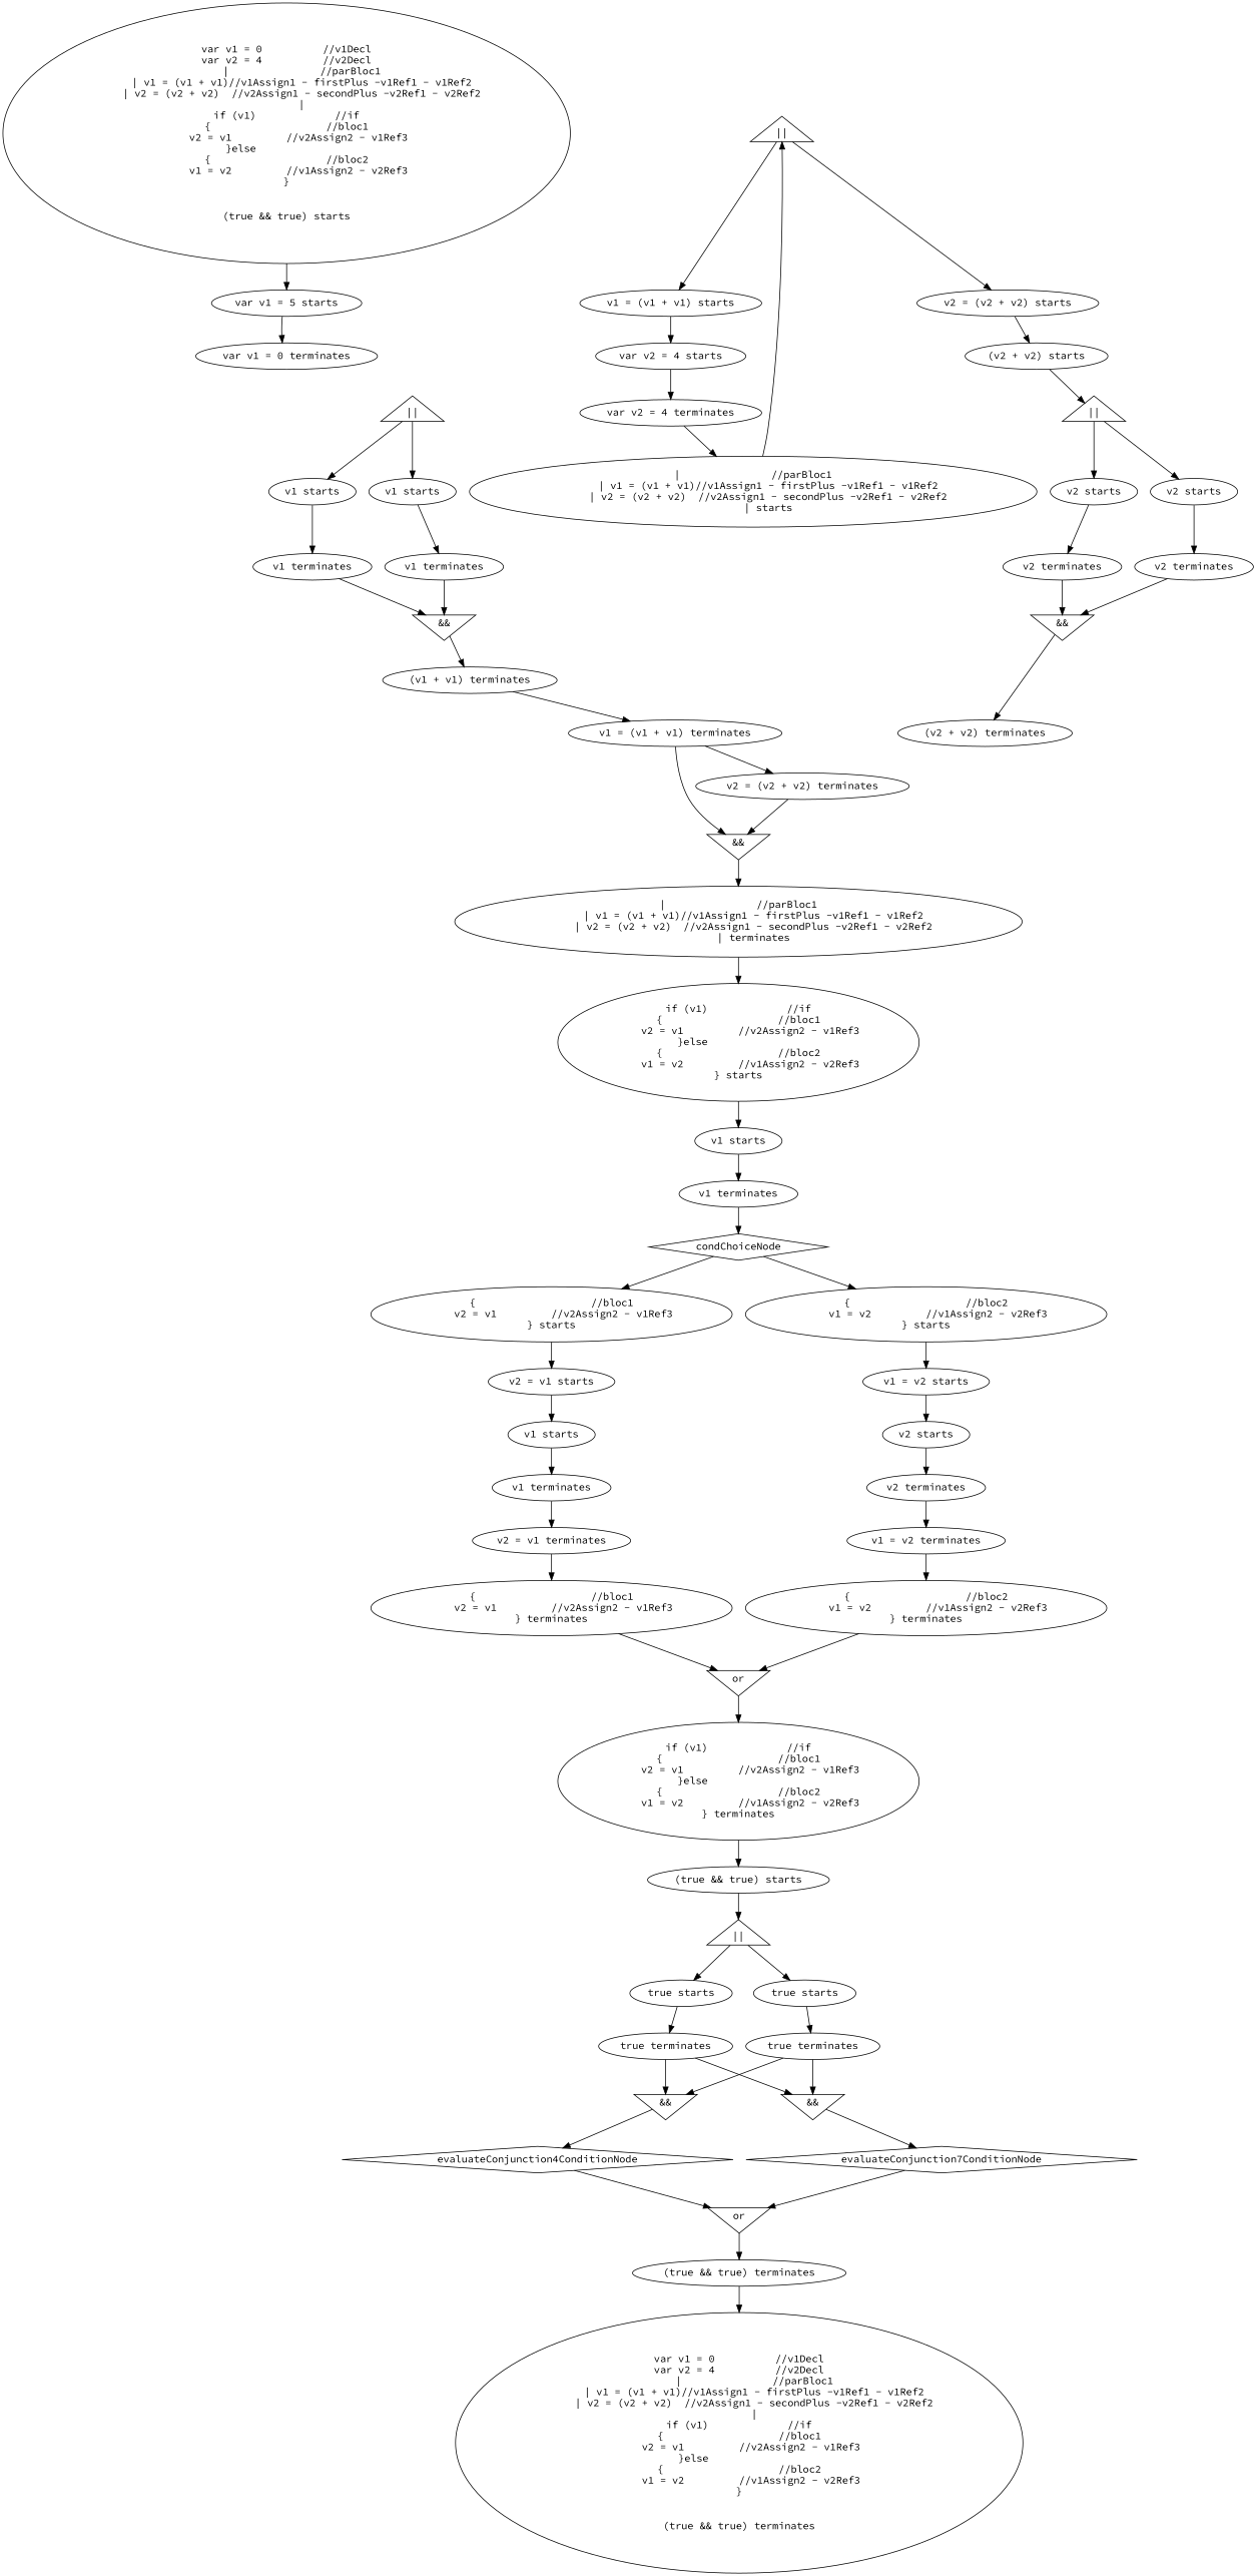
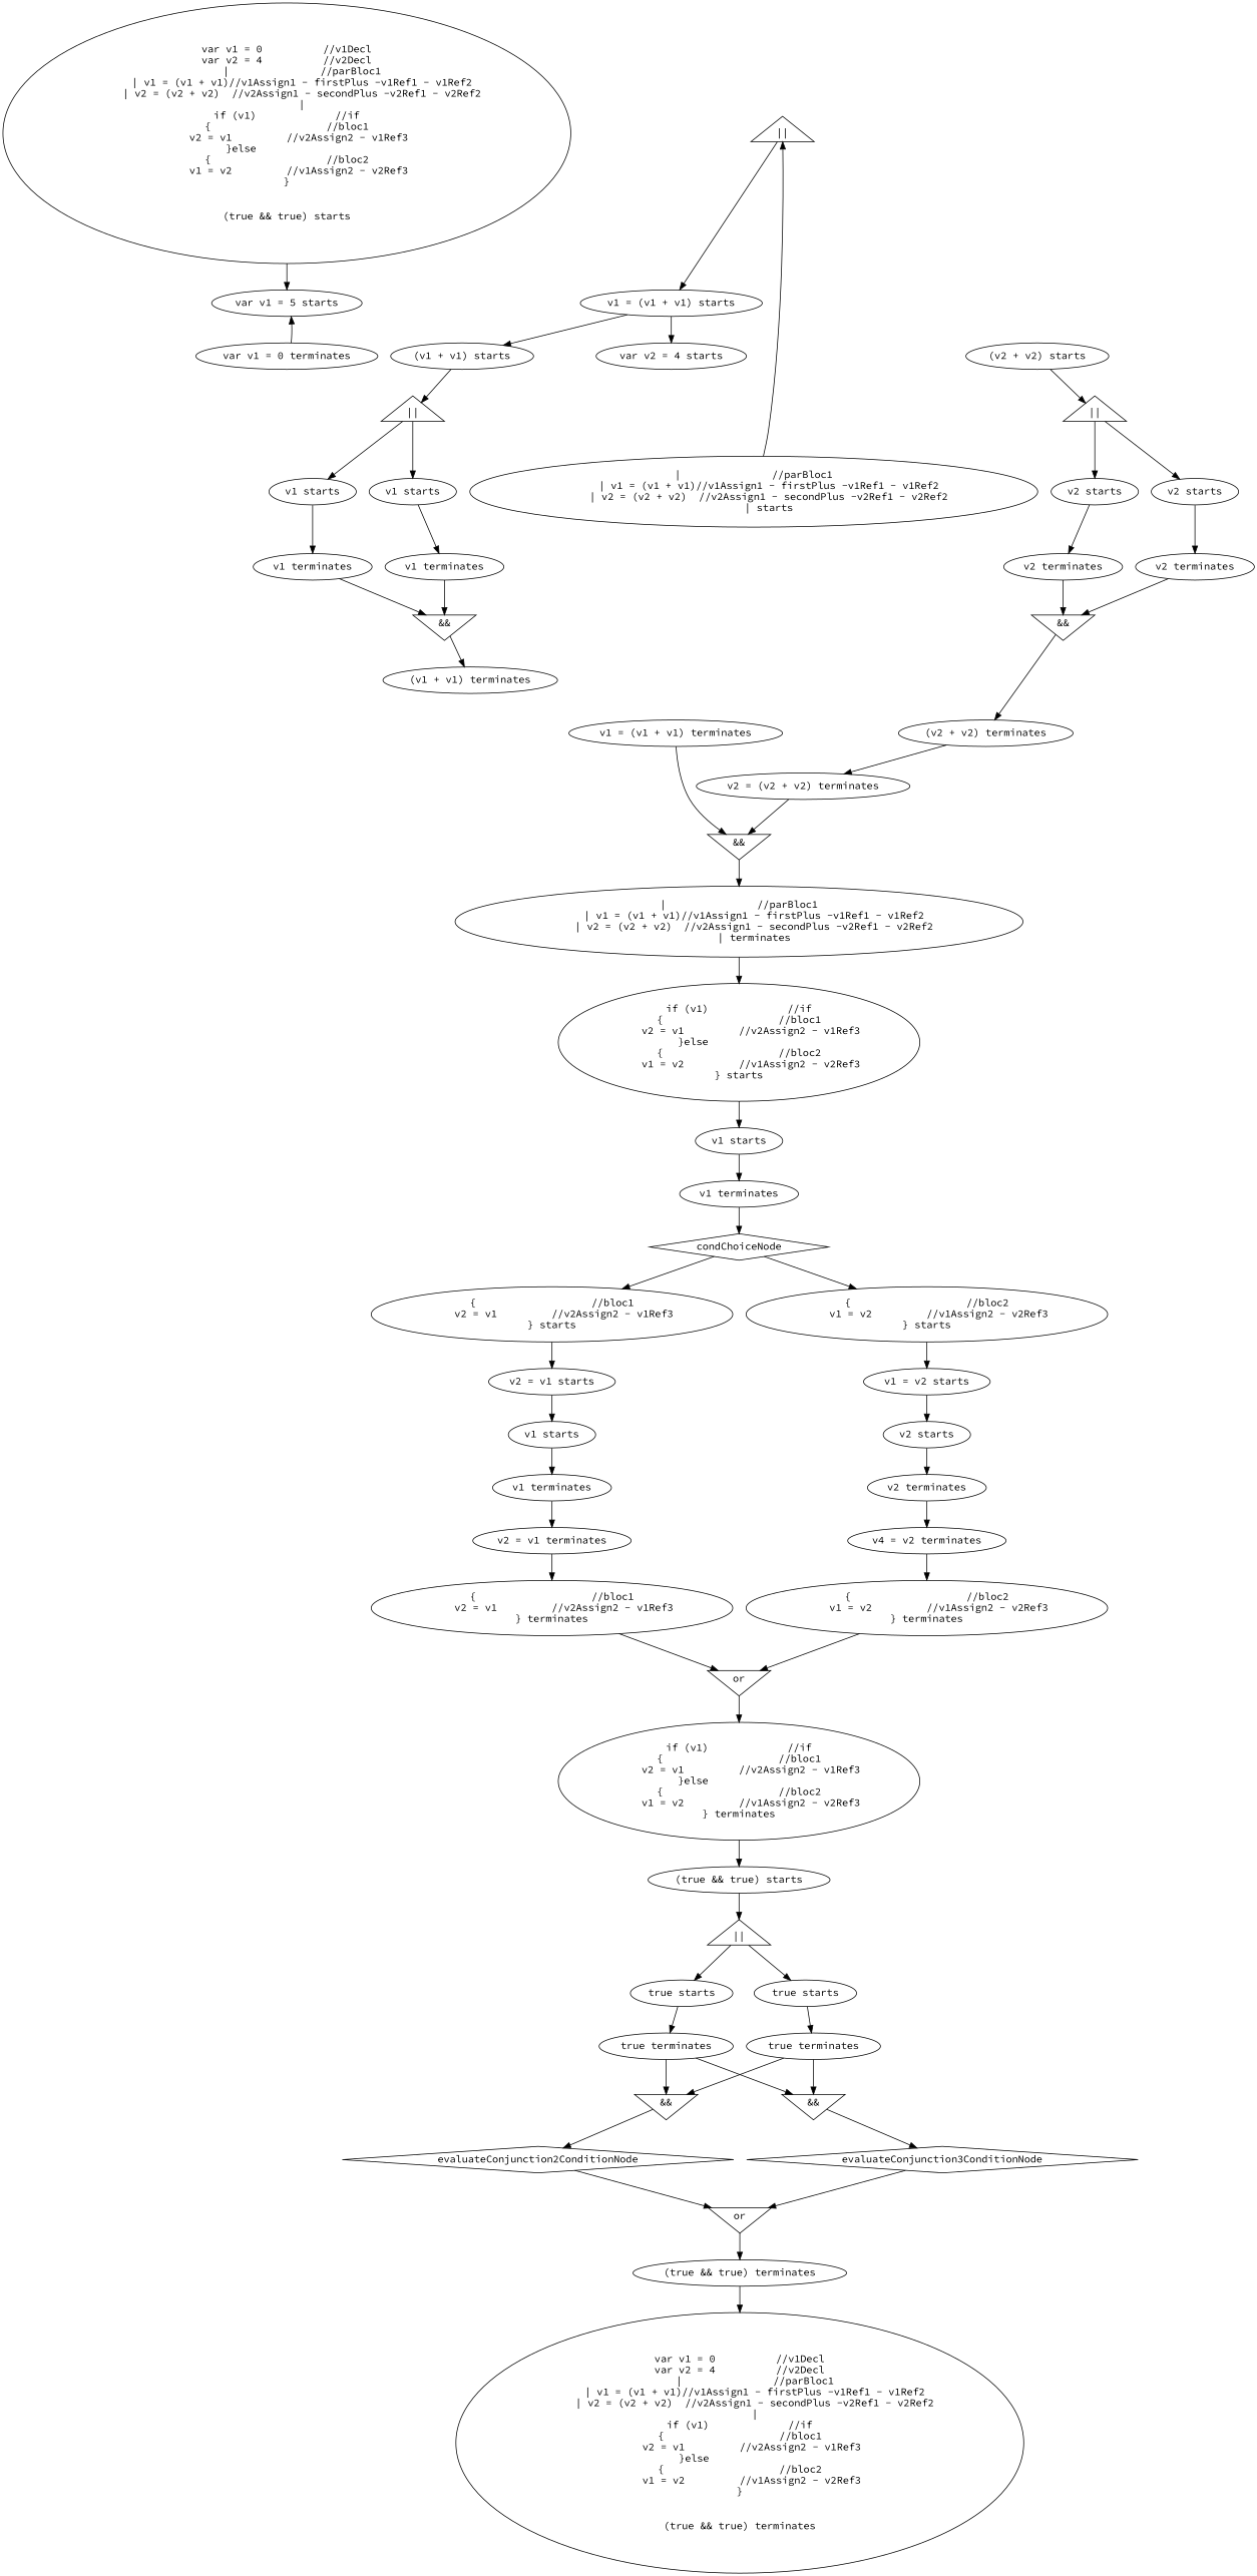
  digraph {
    fontname="Source Code Pro"
    node [fontname="Source Code Pro" shape=ellipse]
    edge [fontname="Source Code Pro"]
    n1 [label="var v1 = 0          //v1Decl\nvar v2 = 4          //v2Decl\n     |               //parBloc1\n     | v1 = (v1 + v1)//v1Assign1 - firstPlus -v1Ref1 - v1Ref2\n     | v2 = (v2 + v2)  //v2Assign1 - secondPlus -v2Ref1 - v2Ref2\n     |\nif (v1)             //if\n{                   //bloc1\n    v2 = v1         //v2Assign2 - v1Ref3\n}else               \n{                   //bloc2\n    v1 = v2         //v1Assign2 - v2Ref3\n}\n\n\n(true && true) starts"]
    n2 [label="var v1 = 5 starts"]
    n3 [label="var v1 = 0 terminates"]
    n4 [label="var v1 = 0          //v1Decl\nvar v2 = 4          //v2Decl\n     |               //parBloc1\n     | v1 = (v1 + v1)//v1Assign1 - firstPlus -v1Ref1 - v1Ref2\n     | v2 = (v2 + v2)  //v2Assign1 - secondPlus -v2Ref1 - v2Ref2\n     |\nif (v1)             //if\n{                   //bloc1\n    v2 = v1         //v2Assign2 - v1Ref3\n}else               \n{                   //bloc2\n    v1 = v2         //v1Assign2 - v2Ref3\n}\n\n\n(true && true) terminates"]
    n5 [label="var v2 = 4 starts"]
-   n6 [label="var v2 = 4 terminates"]
    n7 [label="|               //parBloc1\n     | v1 = (v1 + v1)//v1Assign1 - firstPlus -v1Ref1 - v1Ref2\n     | v2 = (v2 + v2)  //v2Assign1 - secondPlus -v2Ref1 - v2Ref2\n     | starts"]
    n8 [label="||" shape=triangle]
    n9 [label="v1 = (v1 + v1) starts"]
-   n10 [label="v2 = (v2 + v2) starts"]
    n11 [label="|               //parBloc1\n     | v1 = (v1 + v1)//v1Assign1 - firstPlus -v1Ref1 - v1Ref2\n     | v2 = (v2 + v2)  //v2Assign1 - secondPlus -v2Ref1 - v2Ref2\n     | terminates"]
    n12 [label="if (v1)             //if\n{                   //bloc1\n    v2 = v1         //v2Assign2 - v1Ref3\n}else               \n{                   //bloc2\n    v1 = v2         //v1Assign2 - v2Ref3\n} starts"]
    n13 [label="v1 starts"]
+   n14 [label="(v1 + v1) starts"]
    n15 [label="(v2 + v2) starts"]
    n16 [label="&&" shape=invtriangle]
    n17 [label="||" shape=triangle]
    n18 [label="v1 = (v1 + v1) terminates"]
    n19 [label="v1 starts"]
    n20 [label="v1 starts"]
    n21 [label="(v1 + v1) terminates"]
    n22 [label="v1 terminates"]
    n23 [label="v1 terminates"]
    n24 [label="&&" shape=invtriangle]
    n25 [label="||" shape=triangle]
    n26 [label="v2 = (v2 + v2) terminates"]
    n27 [label="v2 starts"]
    n28 [label="v2 starts"]
    n29 [label="(v2 + v2) terminates"]
    n30 [label="v2 terminates"]
    n31 [label="v2 terminates"]
    n32 [label="&&" shape=invtriangle]
    n33 [label="v1 terminates"]
    n34 [label="if (v1)             //if\n{                   //bloc1\n    v2 = v1         //v2Assign2 - v1Ref3\n}else               \n{                   //bloc2\n    v1 = v2         //v1Assign2 - v2Ref3\n} terminates"]
    n35 [label="(true && true) starts"]
    n36 [label="||" shape=triangle]
    n37 [label=condChoiceNode shape=diamond]
    n38 [label="{                   //bloc1\n    v2 = v1         //v2Assign2 - v1Ref3\n} starts"]
    n39 [label="{                   //bloc2\n    v1 = v2         //v1Assign2 - v2Ref3\n} starts"]
    n40 [label="v2 = v1 starts"]
    n41 [label="v1 = v2 starts"]
    n42 [label="v1 starts"]
    n43 [label="{                   //bloc1\n    v2 = v1         //v2Assign2 - v1Ref3\n} terminates"]
    n44 [label=or shape=invtriangle]
    n45 [label="v1 terminates"]
    n46 [label="v2 = v1 terminates"]
    n47 [label="v2 starts"]
    n48 [label="{                   //bloc2\n    v1 = v2         //v1Assign2 - v2Ref3\n} terminates"]
    n49 [label="v2 terminates"]
-   n50 [label="v1 = v2 terminates"]
+   n50 [label="v4 = v2 terminates"]
    n51 [label="true starts"]
    n52 [label="true starts"]
    n53 [label="(true && true) terminates"]
    n54 [label=or shape=invtriangle]
    n55 [label="true terminates"]
    n56 [label="true terminates"]
    n57 [label="&&" shape=invtriangle]
    n58 [label="&&" shape=invtriangle]
-   n59 [label=evaluateConjunction4ConditionNode shape=diamond]
-   n60 [label=evaluateConjunction7ConditionNode shape=diamond]
+   n59 [label=evaluateConjunction2ConditionNode shape=diamond]
+   n60 [label=evaluateConjunction3ConditionNode shape=diamond]
    n1 -> n2
-   n2 -> n3
-   n5 -> n6
-   n6 -> n7
+   n3 -> n2
    n7 -> n8
    n8 -> n9
-   n8 -> n10
    n9 -> n5
-   n10 -> n15
+   n9 -> n14
    n11 -> n12
    n12 -> n13
    n13 -> n33
+   n14 -> n17
    n15 -> n25
    n16 -> n11
    n17 -> n19
    n17 -> n20
    n18 -> n16
    n19 -> n22
    n20 -> n23
-   n21 -> n18
    n22 -> n24
    n23 -> n24
    n24 -> n21
    n25 -> n27
    n25 -> n28
    n26 -> n16
    n27 -> n30
    n28 -> n31
-   n18 -> n26
+   n29 -> n26
    n30 -> n32
    n31 -> n32
    n32 -> n29
    n33 -> n37
    n34 -> n35
    n35 -> n36
    n36 -> n51
    n36 -> n52
    n37 -> n38
    n37 -> n39
    n38 -> n40
    n39 -> n41
    n40 -> n42
    n41 -> n47
    n42 -> n45
    n43 -> n44
    n44 -> n34
    n45 -> n46
    n46 -> n43
    n47 -> n49
    n48 -> n44
    n49 -> n50
    n50 -> n48
    n51 -> n55
    n52 -> n56
    n53 -> n4
    n54 -> n53
    n55 -> n57
    n55 -> n58
    n56 -> n57
    n56 -> n58
    n57 -> n59
    n58 -> n60
    n59 -> n54
    n60 -> n54
  }
